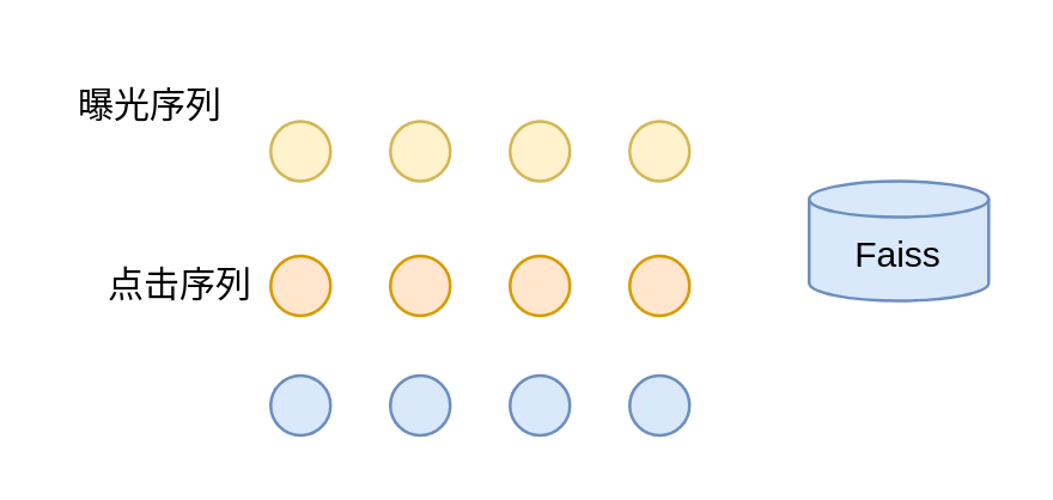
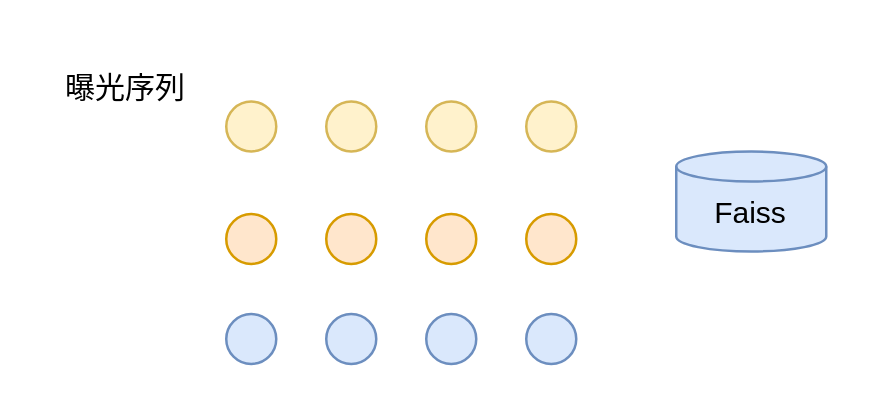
  <mxCell id="0" />
  <mxCell id="1" parent="0" />
  <mxCell id="2" value="" style="ellipse;whiteSpace=wrap;html=1;aspect=fixed;fillColor=#fff2cc;strokeColor=#d6b656;" vertex="1" parent="1"><mxGeometry x="90" y="40" width="20" height="20" as="geometry" /></mxCell>
  <mxCell id="3" value="" style="ellipse;whiteSpace=wrap;html=1;aspect=fixed;fillColor=#fff2cc;strokeColor=#d6b656;" vertex="1" parent="1"><mxGeometry x="130" y="40" width="20" height="20" as="geometry" /></mxCell>
  <mxCell id="4" value="" style="ellipse;whiteSpace=wrap;html=1;aspect=fixed;fillColor=#fff2cc;strokeColor=#d6b656;" vertex="1" parent="1"><mxGeometry x="170" y="40" width="20" height="20" as="geometry" /></mxCell>
  <mxCell id="5" value="" style="ellipse;whiteSpace=wrap;html=1;aspect=fixed;fillColor=#fff2cc;strokeColor=#d6b656;" vertex="1" parent="1"><mxGeometry x="210" y="40" width="20" height="20" as="geometry" /></mxCell>
  <mxCell id="6" value="曝光序列" style="text;html=1;strokeColor=none;fillColor=none;align=center;verticalAlign=middle;whiteSpace=wrap;rounded=0;" vertex="1" parent="1"><mxGeometry x="20" y="20" width="60" height="30" as="geometry" /></mxCell>
  <mxCell id="7" value="" style="ellipse;whiteSpace=wrap;html=1;aspect=fixed;fillColor=#ffe6cc;strokeColor=#d79b00;" vertex="1" parent="1"><mxGeometry x="90" y="85" width="20" height="20" as="geometry" /></mxCell>
  <mxCell id="8" value="" style="ellipse;whiteSpace=wrap;html=1;aspect=fixed;fillColor=#ffe6cc;strokeColor=#d79b00;" vertex="1" parent="1"><mxGeometry x="130" y="85" width="20" height="20" as="geometry" /></mxCell>
  <mxCell id="9" value="" style="ellipse;whiteSpace=wrap;html=1;aspect=fixed;fillColor=#ffe6cc;strokeColor=#d79b00;" vertex="1" parent="1"><mxGeometry x="170" y="85" width="20" height="20" as="geometry" /></mxCell>
  <mxCell id="10" value="" style="ellipse;whiteSpace=wrap;html=1;aspect=fixed;fillColor=#ffe6cc;strokeColor=#d79b00;" vertex="1" parent="1"><mxGeometry x="210" y="85" width="20" height="20" as="geometry" /></mxCell>
- <mxCell id="11" value="点击序列" style="text;html=1;strokeColor=none;fillColor=none;align=center;verticalAlign=middle;whiteSpace=wrap;rounded=0;" vertex="1" parent="1"><mxGeometry x="30" y="80" width="60" height="30" as="geometry" /></mxCell>
  <mxCell id="12" value="" style="ellipse;whiteSpace=wrap;html=1;aspect=fixed;fillColor=#dae8fc;strokeColor=#6c8ebf;" vertex="1" parent="1"><mxGeometry x="90" y="125" width="20" height="20" as="geometry" /></mxCell>
  <mxCell id="13" value="" style="ellipse;whiteSpace=wrap;html=1;aspect=fixed;fillColor=#dae8fc;strokeColor=#6c8ebf;" vertex="1" parent="1"><mxGeometry x="130" y="125" width="20" height="20" as="geometry" /></mxCell>
  <mxCell id="14" value="" style="ellipse;whiteSpace=wrap;html=1;aspect=fixed;fillColor=#dae8fc;strokeColor=#6c8ebf;" vertex="1" parent="1"><mxGeometry x="170" y="125" width="20" height="20" as="geometry" /></mxCell>
  <mxCell id="15" value="" style="ellipse;whiteSpace=wrap;html=1;aspect=fixed;fillColor=#dae8fc;strokeColor=#6c8ebf;" vertex="1" parent="1"><mxGeometry x="210" y="125" width="20" height="20" as="geometry" /></mxCell>
  <mxCell id="16" value="Faiss" style="shape=cylinder3;whiteSpace=wrap;html=1;boundedLbl=1;backgroundOutline=1;size=6;fillColor=#dae8fc;strokeColor=#6c8ebf;" vertex="1" parent="1"><mxGeometry x="270" y="60" width="60" height="40" as="geometry" /></mxCell>
